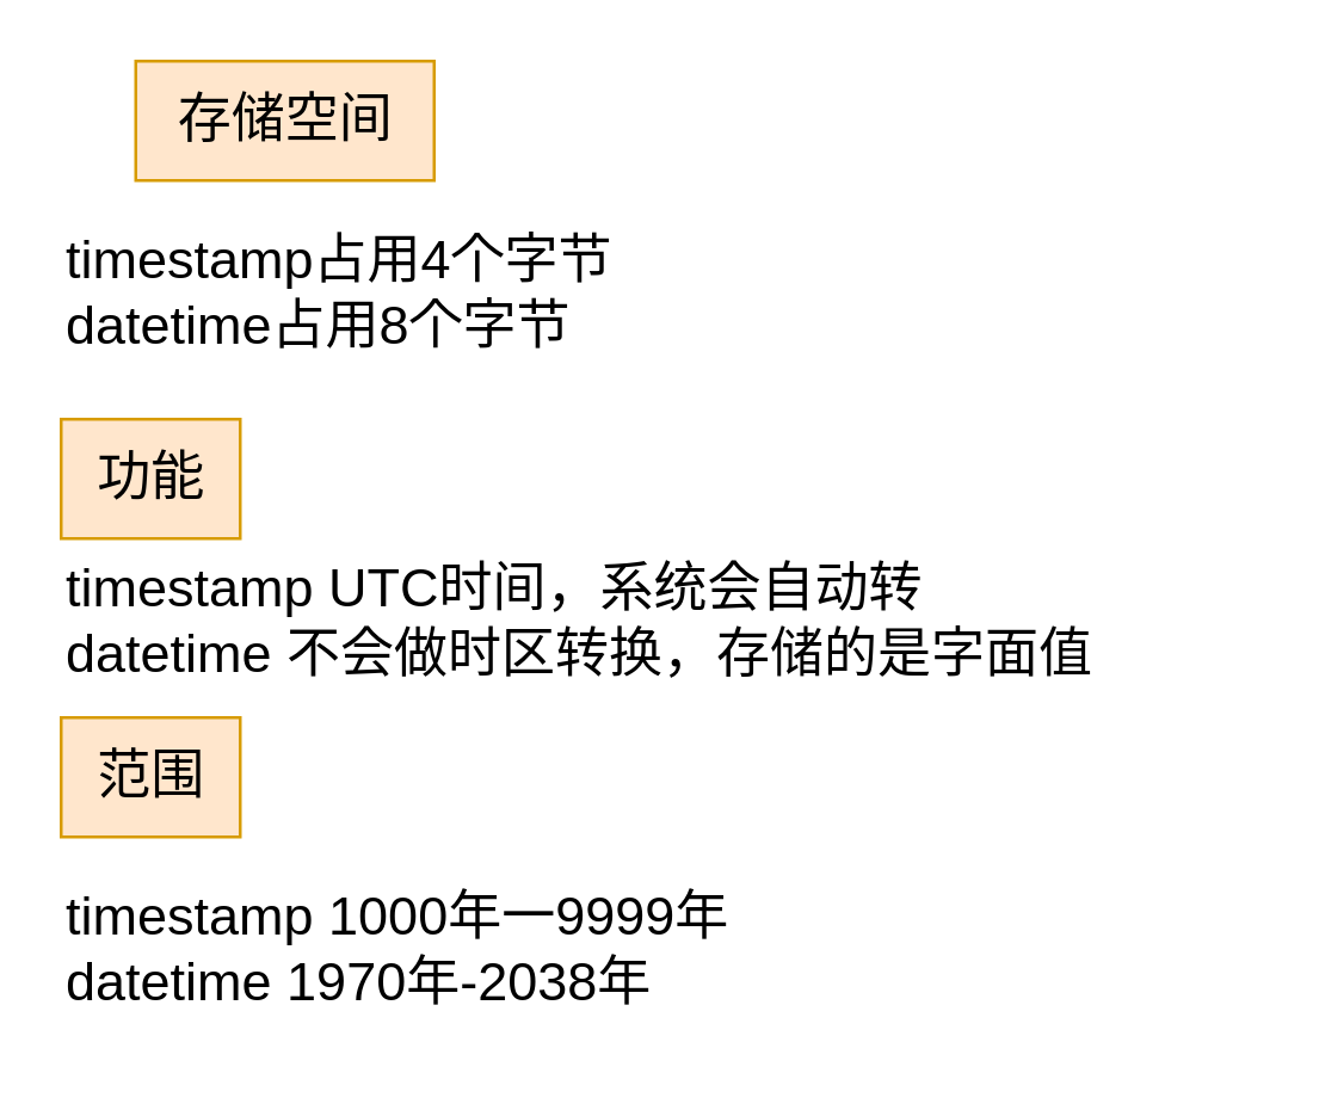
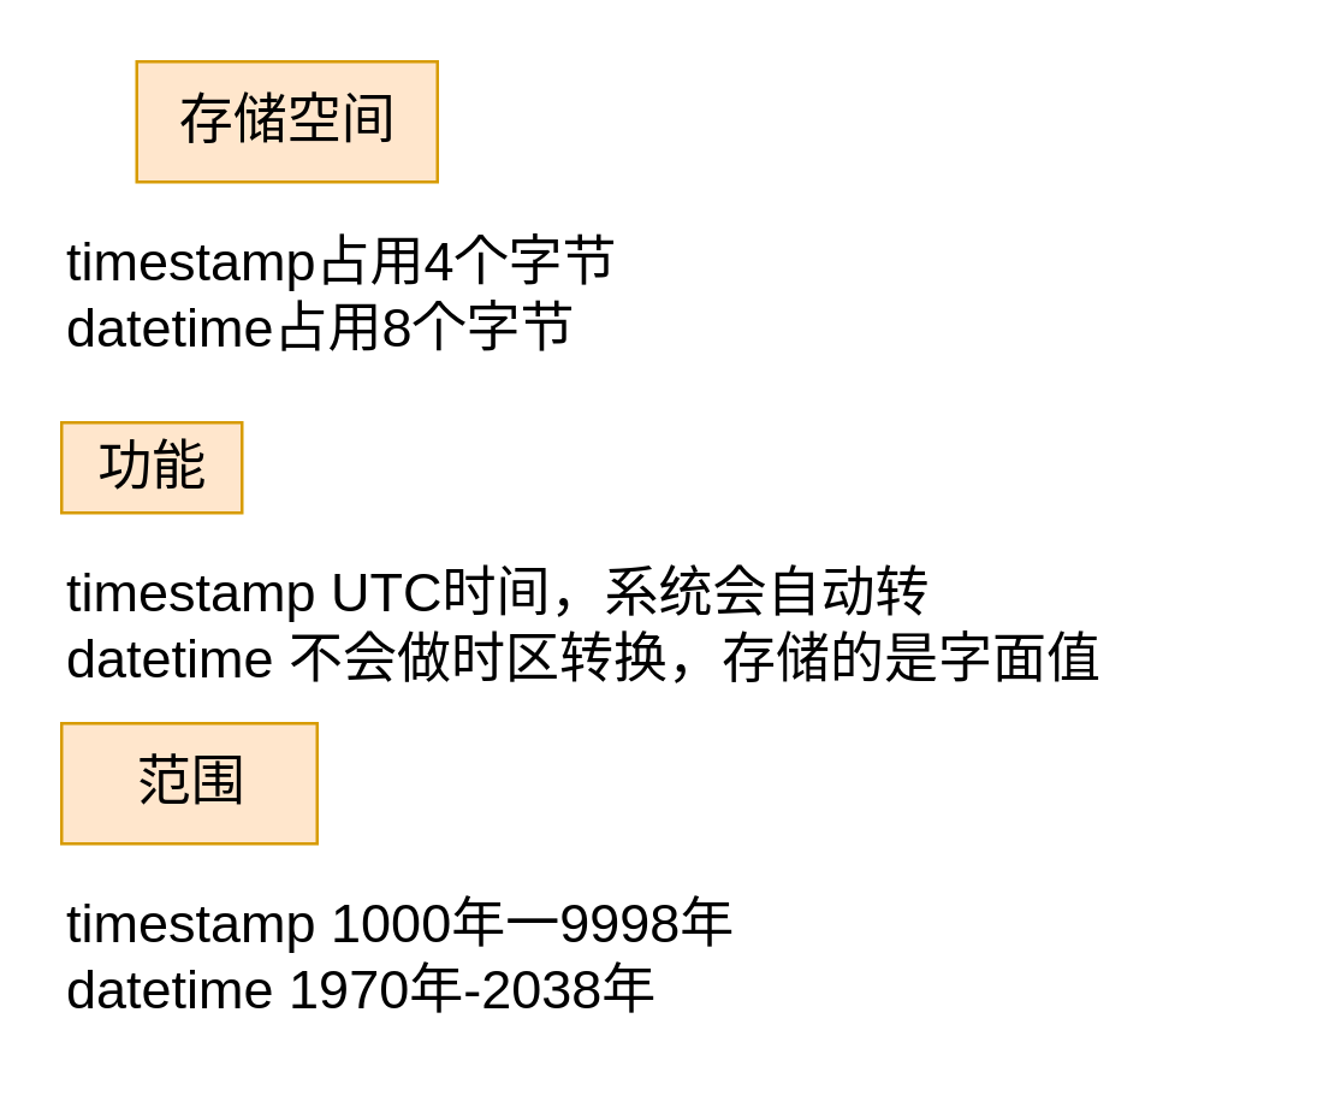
  <mxCell id="0" />
  <mxCell id="1" parent="0" />
  <mxCell id="2" value="存储空间" style="text;html=1;align=center;verticalAlign=middle;resizable=0;points=[];autosize=1;strokeColor=#d79b00;fillColor=#ffe6cc;fontSize=18;" vertex="1" parent="1"><mxGeometry x="45" y="20" width="100" height="40" as="geometry" /></mxCell>
  <mxCell id="3" value="timestamp占用4个字节&#10;datetime占用8个字节&#10;" style="text;whiteSpace=wrap;fontSize=18;" vertex="1" parent="1"><mxGeometry x="20" y="70" width="220" height="50" as="geometry" /></mxCell>
- <mxCell id="4" value="功能" style="text;html=1;align=center;verticalAlign=middle;resizable=0;points=[];autosize=1;strokeColor=#d79b00;fillColor=#ffe6cc;fontSize=18;" vertex="1" parent="1"><mxGeometry x="20" y="140" width="60" height="40" as="geometry" /></mxCell>
+ <mxCell id="4" value="功能" style="text;html=1;align=center;verticalAlign=middle;resizable=0;points=[];autosize=1;strokeColor=#d79b00;fillColor=#ffe6cc;fontSize=18;" vertex="1" parent="1"><mxGeometry x="20" y="140" width="60" height="30" as="geometry" /></mxCell>
  <mxCell id="5" value="timestamp UTC时间，系统会自动转&#10;datetime 不会做时区转换，存储的是字面值&#10;" style="text;whiteSpace=wrap;fontSize=18;" vertex="1" parent="1"><mxGeometry x="20" y="180" width="400" height="50" as="geometry" /></mxCell>
- <mxCell id="6" value="范围" style="text;html=1;align=center;verticalAlign=middle;resizable=0;points=[];autosize=1;strokeColor=#d79b00;fillColor=#ffe6cc;fontSize=18;" vertex="1" parent="1"><mxGeometry x="20" y="240" width="60" height="40" as="geometry" /></mxCell>
- <mxCell id="7" value="timestamp 1000年一9999年&#10;datetime 1970年-2038年" style="text;whiteSpace=wrap;fontSize=18;" vertex="1" parent="1"><mxGeometry x="20" y="290" width="260" height="60" as="geometry" /></mxCell>
+ <mxCell id="6" value="范围" style="text;html=1;align=center;verticalAlign=middle;resizable=0;points=[];autosize=1;strokeColor=#d79b00;fillColor=#ffe6cc;fontSize=18;" vertex="1" parent="1"><mxGeometry x="20" y="240" width="85" height="40" as="geometry" /></mxCell>
+ <mxCell id="7" value="timestamp 1000年一9998年&#10;datetime 1970年-2038年" style="text;whiteSpace=wrap;fontSize=18;" vertex="1" parent="1"><mxGeometry x="20" y="290" width="260" height="60" as="geometry" /></mxCell>
